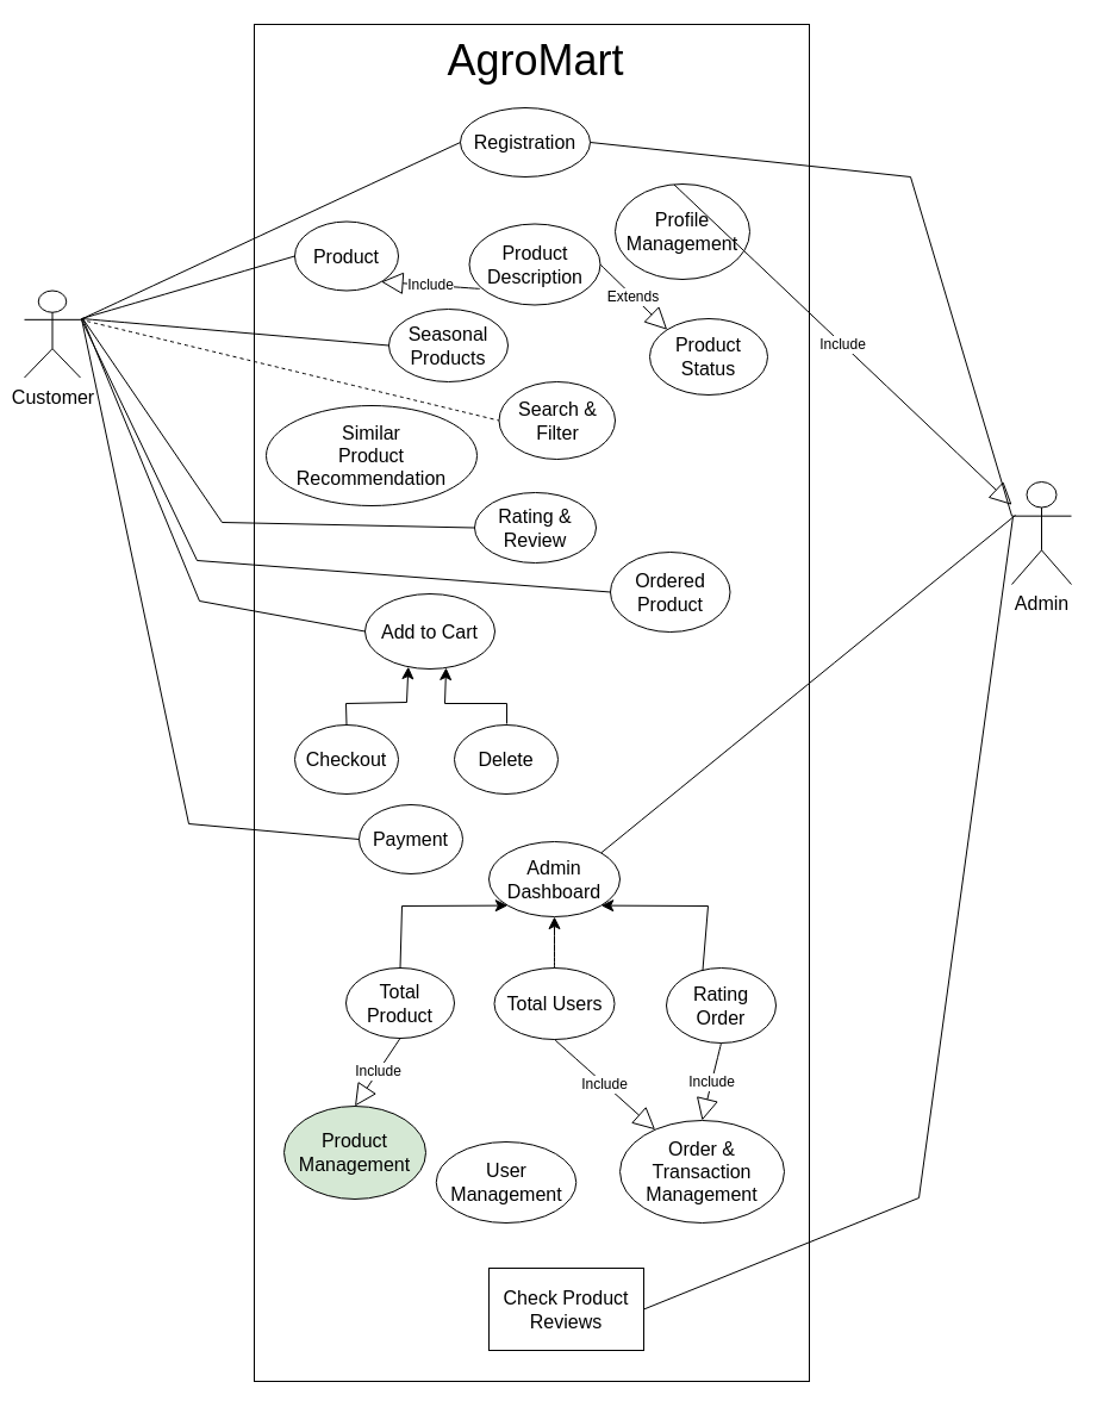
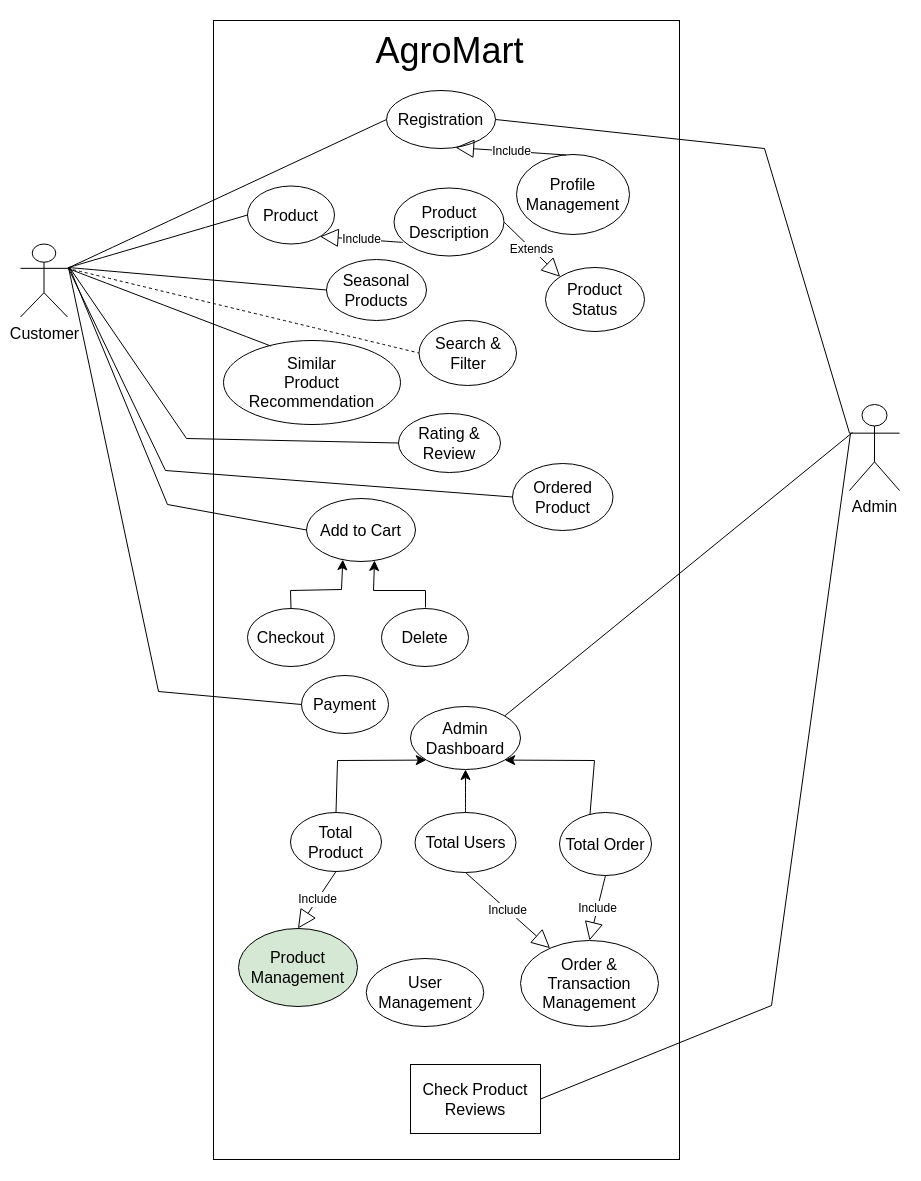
  <mxCell id="0" />
  <mxCell id="1" parent="0" />
  <mxCell id="2" value="" style="rounded=0;whiteSpace=wrap;html=1;fontSize=16;" parent="1" vertex="1"><mxGeometry x="213" y="20" width="466" height="1139" as="geometry" /></mxCell>
  <mxCell id="3" value="&lt;font style=&quot;font-size: 36px;&quot;&gt;AgroMart&lt;/font&gt;" style="text;html=1;align=center;verticalAlign=middle;resizable=0;points=[];autosize=1;strokeColor=none;fillColor=none;fontSize=16;" parent="1" vertex="1"><mxGeometry x="365.5" y="22" width="166" height="55" as="geometry" /></mxCell>
  <mxCell id="4" value="Registration" style="ellipse;whiteSpace=wrap;html=1;fontSize=16;" parent="1" vertex="1"><mxGeometry x="386" y="90" width="109" height="58" as="geometry" /></mxCell>
  <mxCell id="5" value="Payment" style="ellipse;whiteSpace=wrap;html=1;fontSize=16;" parent="1" vertex="1"><mxGeometry x="301" y="675" width="87" height="58" as="geometry" /></mxCell>
  <mxCell id="6" value="Admin Dashboard" style="ellipse;whiteSpace=wrap;html=1;fontSize=16;" parent="1" vertex="1"><mxGeometry x="410" y="706" width="110" height="63" as="geometry" /></mxCell>
  <mxCell id="7" value="User Management" style="ellipse;whiteSpace=wrap;html=1;fontSize=16;" parent="1" vertex="1"><mxGeometry x="365.75" y="958" width="117.5" height="68" as="geometry" /></mxCell>
  <mxCell id="8" value="Product" style="ellipse;whiteSpace=wrap;html=1;fontSize=16;" parent="1" vertex="1"><mxGeometry x="247" y="185.5" width="87" height="58" as="geometry" /></mxCell>
  <mxCell id="9" value="Rating &amp;amp; Review" style="ellipse;whiteSpace=wrap;html=1;fontSize=16;" parent="1" vertex="1"><mxGeometry x="398" y="413" width="102" height="59" as="geometry" /></mxCell>
  <mxCell id="10" value="Seasonal Products" style="ellipse;whiteSpace=wrap;html=1;fontSize=16;" parent="1" vertex="1"><mxGeometry x="326" y="259" width="100" height="61" as="geometry" /></mxCell>
  <mxCell id="11" value="Search &amp;amp; Filter" style="ellipse;whiteSpace=wrap;html=1;fontSize=16;" parent="1" vertex="1"><mxGeometry x="418.5" y="320" width="97.5" height="65" as="geometry" /></mxCell>
  <mxCell id="12" value="Product&lt;br&gt;Description" style="ellipse;whiteSpace=wrap;html=1;fontSize=16;" parent="1" vertex="1"><mxGeometry x="393.5" y="187.5" width="110" height="68" as="geometry" /></mxCell>
  <mxCell id="13" value="Add to Cart" style="ellipse;whiteSpace=wrap;html=1;fontSize=16;" parent="1" vertex="1"><mxGeometry x="306" y="498" width="109" height="63" as="geometry" /></mxCell>
  <mxCell id="14" value="Ordered Product" style="ellipse;whiteSpace=wrap;html=1;fontSize=16;" parent="1" vertex="1"><mxGeometry x="512" y="463" width="100.5" height="67" as="geometry" /></mxCell>
  <mxCell id="15" value="Checkout" style="ellipse;whiteSpace=wrap;html=1;fontSize=16;" parent="1" vertex="1"><mxGeometry x="247" y="608" width="87" height="58" as="geometry" /></mxCell>
  <mxCell id="16" value="Similar&lt;br&gt;Product&lt;br&gt;Recommendation" style="ellipse;whiteSpace=wrap;html=1;fontSize=16;" parent="1" vertex="1"><mxGeometry x="223" y="340" width="177" height="84" as="geometry" /></mxCell>
  <mxCell id="17" value="Product&lt;br&gt;Status" style="ellipse;whiteSpace=wrap;html=1;fontSize=16;" parent="1" vertex="1"><mxGeometry x="545" y="267" width="99" height="64" as="geometry" /></mxCell>
  <mxCell id="18" value="Delete" style="ellipse;whiteSpace=wrap;html=1;fontSize=16;" parent="1" vertex="1"><mxGeometry x="381" y="608" width="87" height="58" as="geometry" /></mxCell>
  <mxCell id="19" value="Profile&lt;br&gt;Management" style="ellipse;whiteSpace=wrap;html=1;fontSize=16;" parent="1" vertex="1"><mxGeometry x="516" y="154" width="113" height="80" as="geometry" /></mxCell>
  <mxCell id="20" value="Customer" style="shape=umlActor;verticalLabelPosition=bottom;verticalAlign=top;html=1;outlineConnect=0;fontSize=16;" parent="1" vertex="1"><mxGeometry x="20" y="243.5" width="47" height="73" as="geometry" /></mxCell>
  <mxCell id="21" value="" style="endArrow=none;html=1;rounded=0;fontSize=12;startSize=8;endSize=8;curved=1;exitX=1;exitY=0.333;exitDx=0;exitDy=0;exitPerimeter=0;entryX=0;entryY=0.5;entryDx=0;entryDy=0;" parent="1" source="20" target="4" edge="1"><mxGeometry width="50" height="50" relative="1" as="geometry"><mxPoint x="95" y="170" as="sourcePoint" /><mxPoint x="145" y="120" as="targetPoint" /></mxGeometry></mxCell>
  <mxCell id="22" value="Admin" style="shape=umlActor;verticalLabelPosition=bottom;verticalAlign=top;html=1;outlineConnect=0;fontSize=16;" parent="1" vertex="1"><mxGeometry x="849" y="404" width="50" height="86" as="geometry" /></mxCell>
  <mxCell id="23" value="" style="endArrow=none;html=1;rounded=0;fontSize=12;startSize=8;endSize=8;exitX=1;exitY=0.5;exitDx=0;exitDy=0;entryX=0;entryY=0.333;entryDx=0;entryDy=0;entryPerimeter=0;" parent="1" source="4" target="22" edge="1"><mxGeometry width="50" height="50" relative="1" as="geometry"><mxPoint x="659" y="230" as="sourcePoint" /><mxPoint x="709" y="180" as="targetPoint" /><Array as="points"><mxPoint x="764" y="148" /></Array></mxGeometry></mxCell>
- <mxCell id="24" value="Include" style="endArrow=block;endSize=16;endFill=0;html=1;rounded=0;fontSize=12;curved=1;exitX=0.438;exitY=0.006;exitDx=0;exitDy=0;exitPerimeter=0;" parent="1" source="19" target="22" edge="1"><mxGeometry width="160" relative="1" as="geometry"><mxPoint x="295" y="285" as="sourcePoint" /><mxPoint x="455" y="285" as="targetPoint" /></mxGeometry></mxCell>
+ <mxCell id="24" value="Include" style="endArrow=block;endSize=16;endFill=0;html=1;rounded=0;fontSize=12;curved=1;entryX=0.633;entryY=0.983;entryDx=0;entryDy=0;entryPerimeter=0;exitX=0.438;exitY=0.006;exitDx=0;exitDy=0;exitPerimeter=0;" parent="1" source="19" target="4" edge="1"><mxGeometry width="160" relative="1" as="geometry"><mxPoint x="295" y="285" as="sourcePoint" /><mxPoint x="455" y="285" as="targetPoint" /></mxGeometry></mxCell>
  <mxCell id="25" value="" style="endArrow=none;html=1;rounded=0;fontSize=12;startSize=8;endSize=8;entryX=0;entryY=0.5;entryDx=0;entryDy=0;" parent="1" target="9" edge="1"><mxGeometry width="50" height="50" relative="1" as="geometry"><mxPoint x="69" y="267" as="sourcePoint" /><mxPoint x="215" y="312" as="targetPoint" /><Array as="points"><mxPoint x="186" y="438" /></Array></mxGeometry></mxCell>
  <mxCell id="26" value="" style="endArrow=none;html=1;rounded=0;fontSize=12;startSize=8;endSize=8;curved=1;entryX=0;entryY=0.5;entryDx=0;entryDy=0;" parent="1" target="8" edge="1"><mxGeometry width="50" height="50" relative="1" as="geometry"><mxPoint x="68" y="267" as="sourcePoint" /><mxPoint x="235" y="213" as="targetPoint" /></mxGeometry></mxCell>
  <mxCell id="27" value="Include" style="endArrow=block;endSize=16;endFill=0;html=1;rounded=0;fontSize=12;curved=1;entryX=0.633;entryY=0.983;entryDx=0;entryDy=0;entryPerimeter=0;exitX=0.079;exitY=0.8;exitDx=0;exitDy=0;exitPerimeter=0;" parent="1" source="12" edge="1"><mxGeometry width="160" relative="1" as="geometry"><mxPoint x="377.5" y="273" as="sourcePoint" /><mxPoint x="319.5" y="236" as="targetPoint" /></mxGeometry></mxCell>
  <mxCell id="28" value="Extends" style="endArrow=block;endSize=16;endFill=0;html=1;rounded=0;fontSize=12;curved=1;entryX=0;entryY=0;entryDx=0;entryDy=0;exitX=1;exitY=0.5;exitDx=0;exitDy=0;" parent="1" source="12" target="17" edge="1"><mxGeometry width="160" relative="1" as="geometry"><mxPoint x="381" y="386" as="sourcePoint" /><mxPoint x="541" y="386" as="targetPoint" /></mxGeometry></mxCell>
+ <mxCell id="29" value="" style="endArrow=none;html=1;rounded=0;fontSize=12;startSize=8;endSize=8;curved=1;exitX=1;exitY=0.333;exitDx=0;exitDy=0;exitPerimeter=0;entryX=0.269;entryY=0.067;entryDx=0;entryDy=0;entryPerimeter=0;" parent="1" source="20" target="16" edge="1"><mxGeometry width="50" height="50" relative="1" as="geometry"><mxPoint x="203" y="332" as="sourcePoint" /><mxPoint x="253" y="282" as="targetPoint" /></mxGeometry></mxCell>
  <mxCell id="30" value="" style="endArrow=none;html=1;rounded=0;fontSize=12;startSize=8;endSize=8;curved=1;exitX=1;exitY=0.333;exitDx=0;exitDy=0;exitPerimeter=0;entryX=0;entryY=0.5;entryDx=0;entryDy=0;dashed=1;" parent="1" source="20" target="11" edge="1"><mxGeometry width="50" height="50" relative="1" as="geometry"><mxPoint x="210" y="345" as="sourcePoint" /><mxPoint x="260" y="295" as="targetPoint" /></mxGeometry></mxCell>
  <mxCell id="31" value="" style="endArrow=none;html=1;rounded=0;fontSize=12;startSize=8;endSize=8;curved=1;entryX=0;entryY=0.5;entryDx=0;entryDy=0;" parent="1" target="10" edge="1"><mxGeometry width="50" height="50" relative="1" as="geometry"><mxPoint x="68" y="267" as="sourcePoint" /><mxPoint x="533" y="407" as="targetPoint" /></mxGeometry></mxCell>
  <mxCell id="32" value="" style="endArrow=classic;html=1;rounded=0;fontSize=12;startSize=8;endSize=8;entryX=0.333;entryY=0.971;entryDx=0;entryDy=0;entryPerimeter=0;exitX=0.5;exitY=0;exitDx=0;exitDy=0;" parent="1" source="15" target="13" edge="1"><mxGeometry width="50" height="50" relative="1" as="geometry"><mxPoint x="287" y="631" as="sourcePoint" /><mxPoint x="335" y="603" as="targetPoint" /><Array as="points"><mxPoint x="290" y="590" /><mxPoint x="341" y="589" /></Array></mxGeometry></mxCell>
  <mxCell id="33" value="" style="endArrow=classic;html=1;rounded=0;fontSize=12;startSize=8;endSize=8;entryX=0.624;entryY=0.984;entryDx=0;entryDy=0;entryPerimeter=0;" parent="1" target="13" edge="1"><mxGeometry width="50" height="50" relative="1" as="geometry"><mxPoint x="425" y="607" as="sourcePoint" /><mxPoint x="453" y="599" as="targetPoint" /><Array as="points"><mxPoint x="425" y="590" /><mxPoint x="373" y="590" /></Array></mxGeometry></mxCell>
  <mxCell id="34" value="" style="endArrow=none;html=1;rounded=0;fontSize=12;startSize=8;endSize=8;entryX=0;entryY=0.5;entryDx=0;entryDy=0;" parent="1" target="13" edge="1"><mxGeometry width="50" height="50" relative="1" as="geometry"><mxPoint x="69" y="267" as="sourcePoint" /><mxPoint x="132" y="436" as="targetPoint" /><Array as="points"><mxPoint x="167" y="504" /></Array></mxGeometry></mxCell>
  <mxCell id="35" value="" style="endArrow=none;html=1;rounded=0;fontSize=12;startSize=8;endSize=8;entryX=0;entryY=0.5;entryDx=0;entryDy=0;" parent="1" target="14" edge="1"><mxGeometry width="50" height="50" relative="1" as="geometry"><mxPoint x="68" y="268" as="sourcePoint" /><mxPoint x="514" y="494" as="targetPoint" /><Array as="points"><mxPoint x="165" y="470" /></Array></mxGeometry></mxCell>
  <mxCell id="36" value="" style="endArrow=none;html=1;rounded=0;fontSize=12;startSize=8;endSize=8;entryX=0;entryY=0.5;entryDx=0;entryDy=0;" parent="1" target="5" edge="1"><mxGeometry width="50" height="50" relative="1" as="geometry"><mxPoint x="68" y="267" as="sourcePoint" /><mxPoint x="315" y="545" as="targetPoint" /><Array as="points"><mxPoint x="158" y="691" /></Array></mxGeometry></mxCell>
  <mxCell id="37" value="Total Product" style="ellipse;whiteSpace=wrap;html=1;fontSize=16;" parent="1" vertex="1"><mxGeometry x="290" y="812" width="91" height="59" as="geometry" /></mxCell>
- <mxCell id="38" value="Rating Order" style="ellipse;whiteSpace=wrap;html=1;fontSize=16;" parent="1" vertex="1"><mxGeometry x="559" y="812" width="92" height="63" as="geometry" /></mxCell>
+ <mxCell id="38" value="Total Order" style="ellipse;whiteSpace=wrap;html=1;fontSize=16;" parent="1" vertex="1"><mxGeometry x="559" y="812" width="92" height="63" as="geometry" /></mxCell>
  <mxCell id="39" value="Total Users" style="ellipse;whiteSpace=wrap;html=1;fontSize=16;" parent="1" vertex="1"><mxGeometry x="414.5" y="812" width="101" height="60" as="geometry" /></mxCell>
  <mxCell id="40" value="Product Management" style="ellipse;whiteSpace=wrap;html=1;fontSize=16;fillColor=#d5e8d4;" parent="1" vertex="1"><mxGeometry x="238" y="928" width="119" height="78" as="geometry" /></mxCell>
  <mxCell id="41" value="" style="endArrow=classic;html=1;rounded=0;fontSize=12;startSize=8;endSize=8;curved=1;exitX=0.5;exitY=0;exitDx=0;exitDy=0;entryX=0.5;entryY=1;entryDx=0;entryDy=0;" parent="1" source="39" target="6" edge="1"><mxGeometry width="50" height="50" relative="1" as="geometry"><mxPoint x="493" y="726" as="sourcePoint" /><mxPoint x="543" y="676" as="targetPoint" /></mxGeometry></mxCell>
  <mxCell id="42" value="" style="endArrow=classic;html=1;rounded=0;fontSize=12;startSize=8;endSize=8;entryX=1;entryY=1;entryDx=0;entryDy=0;exitX=0.331;exitY=0.039;exitDx=0;exitDy=0;exitPerimeter=0;" parent="1" source="38" target="6" edge="1"><mxGeometry width="50" height="50" relative="1" as="geometry"><mxPoint x="602" y="687" as="sourcePoint" /><mxPoint x="527" y="674" as="targetPoint" /><Array as="points"><mxPoint x="594" y="760" /></Array></mxGeometry></mxCell>
  <mxCell id="43" value="Order &amp;amp; Transaction Management" style="ellipse;whiteSpace=wrap;html=1;fontSize=16;" parent="1" vertex="1"><mxGeometry x="520" y="940" width="138" height="86" as="geometry" /></mxCell>
  <mxCell id="44" value="Check Product Reviews" style="whiteSpace=wrap;html=1;fontSize=16;rounded=0;" parent="1" vertex="1"><mxGeometry x="410" y="1064" width="130" height="69" as="geometry" /></mxCell>
  <mxCell id="45" value="" style="endArrow=classic;html=1;rounded=0;fontSize=12;startSize=8;endSize=8;exitX=0.5;exitY=0;exitDx=0;exitDy=0;entryX=0;entryY=1;entryDx=0;entryDy=0;" parent="1" source="37" target="6" edge="1"><mxGeometry width="50" height="50" relative="1" as="geometry"><mxPoint x="311" y="812" as="sourcePoint" /><mxPoint x="361" y="762" as="targetPoint" /><Array as="points"><mxPoint x="337" y="760" /></Array></mxGeometry></mxCell>
  <mxCell id="46" value="" style="endArrow=none;html=1;rounded=0;fontSize=12;startSize=8;endSize=8;curved=1;exitX=1;exitY=0;exitDx=0;exitDy=0;" parent="1" source="6" edge="1"><mxGeometry width="50" height="50" relative="1" as="geometry"><mxPoint x="757" y="763" as="sourcePoint" /><mxPoint x="852" y="432" as="targetPoint" /></mxGeometry></mxCell>
  <mxCell id="47" value="Include" style="endArrow=block;endSize=16;endFill=0;html=1;rounded=0;fontSize=12;curved=1;entryX=0.5;entryY=0;entryDx=0;entryDy=0;exitX=0.5;exitY=1;exitDx=0;exitDy=0;" edge="1" parent="1" source="37" target="40"><mxGeometry x="0.006" width="160" relative="1" as="geometry"><mxPoint x="359" y="877" as="sourcePoint" /><mxPoint x="415" y="931" as="targetPoint" /><mxPoint as="offset" /></mxGeometry></mxCell>
  <mxCell id="48" value="Include" style="endArrow=block;endSize=16;endFill=0;html=1;rounded=0;fontSize=12;curved=1;exitX=0.5;exitY=1;exitDx=0;exitDy=0;" edge="1" parent="1" source="39" target="43"><mxGeometry x="0.006" width="160" relative="1" as="geometry"><mxPoint x="356.998" y="1102.5" as="sourcePoint" /><mxPoint x="444.51" y="881.5" as="targetPoint" /><mxPoint as="offset" /></mxGeometry></mxCell>
  <mxCell id="49" value="Include" style="endArrow=block;endSize=16;endFill=0;html=1;rounded=0;fontSize=12;curved=1;entryX=0.5;entryY=0;entryDx=0;entryDy=0;exitX=0.5;exitY=1;exitDx=0;exitDy=0;" edge="1" parent="1" source="38" target="43"><mxGeometry x="0.006" width="160" relative="1" as="geometry"><mxPoint x="475" y="882" as="sourcePoint" /><mxPoint x="444" y="969" as="targetPoint" /><mxPoint as="offset" /></mxGeometry></mxCell>
  <mxCell id="50" value="" style="endArrow=none;html=1;rounded=0;fontSize=12;startSize=8;endSize=8;exitX=1;exitY=0.5;exitDx=0;exitDy=0;" edge="1" parent="1" source="44"><mxGeometry width="50" height="50" relative="1" as="geometry"><mxPoint x="514" y="725" as="sourcePoint" /><mxPoint x="850" y="433" as="targetPoint" /><Array as="points"><mxPoint x="771" y="1005" /></Array></mxGeometry></mxCell>
